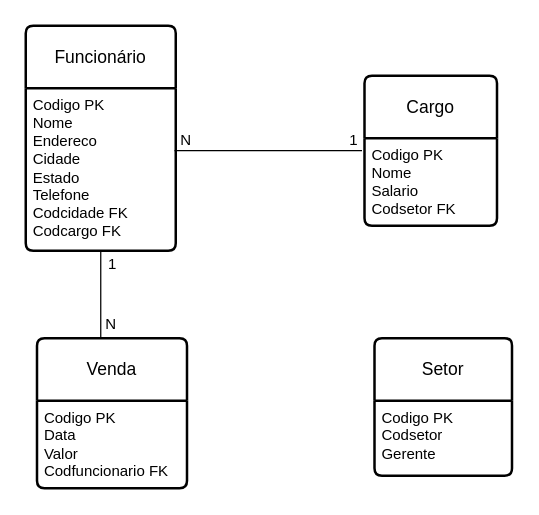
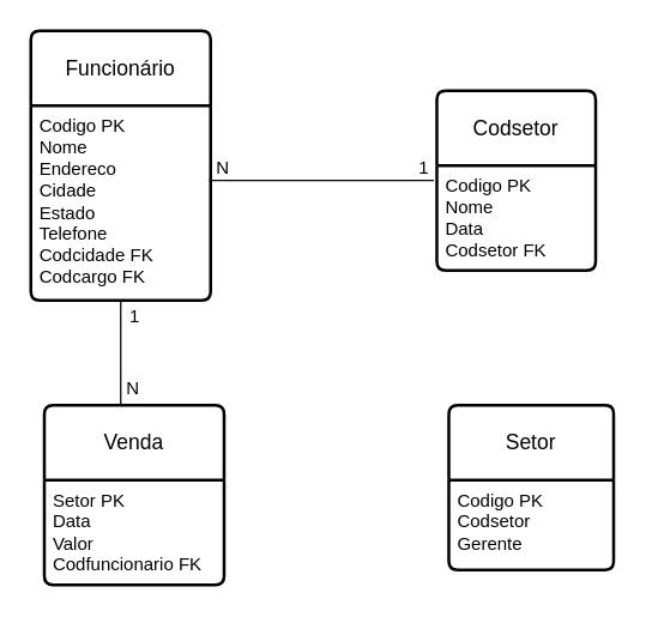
  <mxCell id="0" />
  <mxCell id="1" parent="0" />
  <mxCell id="2" value="Funcionário" style="swimlane;childLayout=stackLayout;horizontal=1;startSize=50;horizontalStack=0;rounded=1;fontSize=14;fontStyle=0;strokeWidth=2;resizeParent=0;resizeLast=1;shadow=0;dashed=0;align=center;arcSize=4;whiteSpace=wrap;html=1;" vertex="1" parent="1"><mxGeometry x="20" y="20" width="120" height="180" as="geometry" /></mxCell>
  <mxCell id="3" value="Codigo PK&lt;br&gt;Nome&lt;br&gt;Endereco&lt;br&gt;Cidade&lt;br&gt;Estado&lt;br&gt;Telefone&lt;br&gt;Codcidade FK&lt;br&gt;Codcargo FK" style="align=left;strokeColor=none;fillColor=none;spacingLeft=4;fontSize=12;verticalAlign=top;resizable=0;rotatable=0;part=1;html=1;" vertex="1" parent="2"><mxGeometry y="50" width="120" height="130" as="geometry" /></mxCell>
- <mxCell id="4" value="Cargo" style="swimlane;childLayout=stackLayout;horizontal=1;startSize=50;horizontalStack=0;rounded=1;fontSize=14;fontStyle=0;strokeWidth=2;resizeParent=0;resizeLast=1;shadow=0;dashed=0;align=center;arcSize=4;whiteSpace=wrap;html=1;" vertex="1" parent="1"><mxGeometry x="291" y="60" width="106" height="120" as="geometry" /></mxCell>
- <mxCell id="5" value="Codigo PK&lt;br&gt;Nome&lt;br&gt;Salario&lt;br&gt;Codsetor FK" style="align=left;strokeColor=none;fillColor=none;spacingLeft=4;fontSize=12;verticalAlign=top;resizable=0;rotatable=0;part=1;html=1;" vertex="1" parent="4"><mxGeometry y="50" width="106" height="70" as="geometry" /></mxCell>
+ <mxCell id="4" value="Codsetor" style="swimlane;childLayout=stackLayout;horizontal=1;startSize=50;horizontalStack=0;rounded=1;fontSize=14;fontStyle=0;strokeWidth=2;resizeParent=0;resizeLast=1;shadow=0;dashed=0;align=center;arcSize=4;whiteSpace=wrap;html=1;" vertex="1" parent="1"><mxGeometry x="291" y="60" width="106" height="120" as="geometry" /></mxCell>
+ <mxCell id="5" value="Codigo PK&lt;br&gt;Nome&lt;br&gt;Data&lt;br&gt;Codsetor FK" style="align=left;strokeColor=none;fillColor=none;spacingLeft=4;fontSize=12;verticalAlign=top;resizable=0;rotatable=0;part=1;html=1;" vertex="1" parent="4"><mxGeometry y="50" width="106" height="70" as="geometry" /></mxCell>
  <mxCell id="6" value="Setor" style="swimlane;childLayout=stackLayout;horizontal=1;startSize=50;horizontalStack=0;rounded=1;fontSize=14;fontStyle=0;strokeWidth=2;resizeParent=0;resizeLast=1;shadow=0;dashed=0;align=center;arcSize=4;whiteSpace=wrap;html=1;" vertex="1" parent="1"><mxGeometry x="299" y="270" width="110" height="110" as="geometry" /></mxCell>
  <mxCell id="7" value="Codigo PK&lt;br&gt;Codsetor&lt;br&gt;Gerente&lt;br&gt;" style="align=left;strokeColor=none;fillColor=none;spacingLeft=4;fontSize=12;verticalAlign=top;resizable=0;rotatable=0;part=1;html=1;" vertex="1" parent="6"><mxGeometry y="50" width="110" height="60" as="geometry" /></mxCell>
  <mxCell id="8" value="Venda" style="swimlane;childLayout=stackLayout;horizontal=1;startSize=50;horizontalStack=0;rounded=1;fontSize=14;fontStyle=0;strokeWidth=2;resizeParent=0;resizeLast=1;shadow=0;dashed=0;align=center;arcSize=4;whiteSpace=wrap;html=1;" vertex="1" parent="1"><mxGeometry x="29" y="270" width="120" height="120" as="geometry" /></mxCell>
- <mxCell id="9" value="Codigo PK&lt;br&gt;Data&lt;br&gt;Valor&lt;br&gt;Codfuncionario FK" style="align=left;strokeColor=none;fillColor=none;spacingLeft=4;fontSize=12;verticalAlign=top;resizable=0;rotatable=0;part=1;html=1;" vertex="1" parent="8"><mxGeometry y="50" width="120" height="70" as="geometry" /></mxCell>
+ <mxCell id="9" value="Setor PK&lt;br&gt;Data&lt;br&gt;Valor&lt;br&gt;Codfuncionario FK" style="align=left;strokeColor=none;fillColor=none;spacingLeft=4;fontSize=12;verticalAlign=top;resizable=0;rotatable=0;part=1;html=1;" vertex="1" parent="8"><mxGeometry y="50" width="120" height="70" as="geometry" /></mxCell>
  <mxCell id="10" value="" style="endArrow=none;html=1;rounded=0;" edge="1" parent="1"><mxGeometry relative="1" as="geometry"><mxPoint x="139" y="120" as="sourcePoint" /><mxPoint x="289" y="120" as="targetPoint" /></mxGeometry></mxCell>
  <mxCell id="11" value="N" style="resizable=0;html=1;whiteSpace=wrap;align=left;verticalAlign=bottom;" connectable="0" vertex="1" parent="10"><mxGeometry x="-1" relative="1" as="geometry"><mxPoint x="3" as="offset" /></mxGeometry></mxCell>
  <mxCell id="12" value="1" style="resizable=0;html=1;whiteSpace=wrap;align=right;verticalAlign=bottom;" connectable="0" vertex="1" parent="10"><mxGeometry x="1" relative="1" as="geometry"><mxPoint x="-2" as="offset" /></mxGeometry></mxCell>
  <mxCell id="13" value="" style="endArrow=none;html=1;rounded=0;exitX=0.418;exitY=-0.027;exitDx=0;exitDy=0;exitPerimeter=0;entryX=0.5;entryY=1;entryDx=0;entryDy=0;" edge="1" parent="1" target="3"><mxGeometry relative="1" as="geometry"><mxPoint x="80" y="269" as="sourcePoint" /><mxPoint x="79" y="210" as="targetPoint" /></mxGeometry></mxCell>
  <mxCell id="14" value="N" style="resizable=0;html=1;whiteSpace=wrap;align=left;verticalAlign=bottom;" connectable="0" vertex="1" parent="13"><mxGeometry x="-1" relative="1" as="geometry"><mxPoint x="2" y="-2" as="offset" /></mxGeometry></mxCell>
  <mxCell id="15" value="1" style="resizable=0;html=1;whiteSpace=wrap;align=right;verticalAlign=bottom;" connectable="0" vertex="1" parent="13"><mxGeometry x="1" relative="1" as="geometry"><mxPoint x="14" y="19" as="offset" /></mxGeometry></mxCell>
